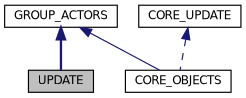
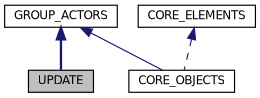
  digraph {
    node [color=black fillcolor=white fontname=Helvetica fontsize=10 shape=record style=filled]
    edge [color=midnightblue dir=back fontname=Helvetica fontsize=10 labelfontname=Helvetica labelfontsize=10]
    n1 [fillcolor=grey75 fontcolor=black height=0.2 label=UPDATE width=0.4]
    n2 [height=0.2 label=GROUP_ACTORS width=0.4]
    n3 [height=0.2 label=CORE_OBJECTS width=0.4]
-   n4 [height=0.2 label=CORE_UPDATE width=0.4]
+   n4 [height=0.2 label=CORE_ELEMENTS width=0.4]
    n2 -> n1 [style=bold]
    n2 -> n3 [style=solid]
    n4 -> n3 [style=dashed]
  }
